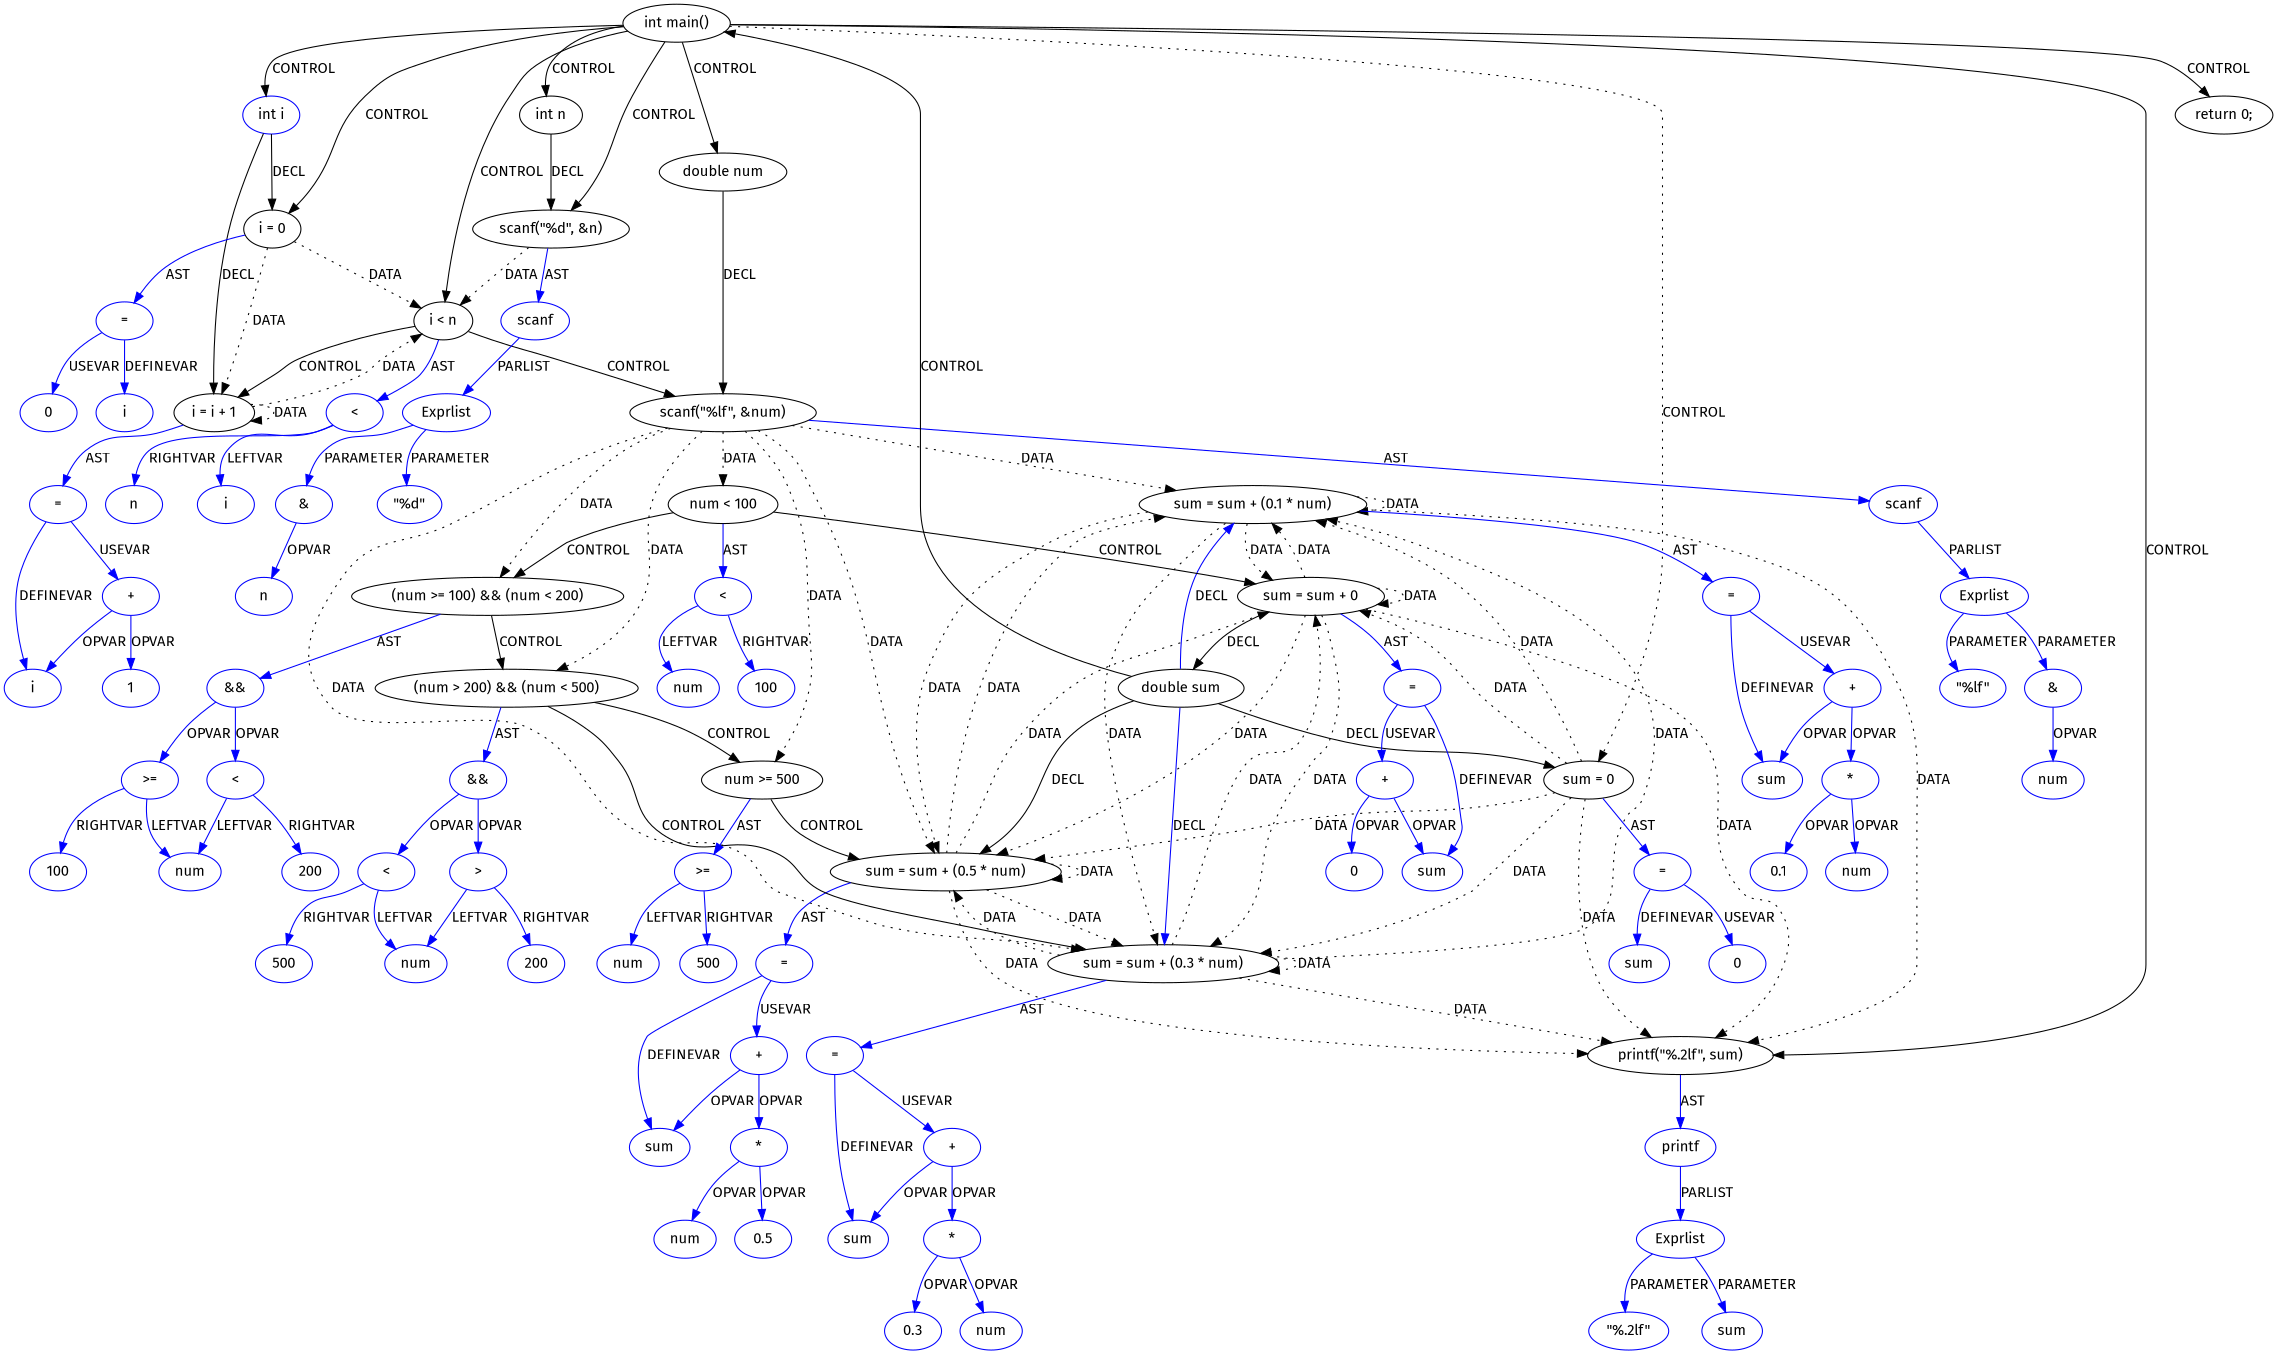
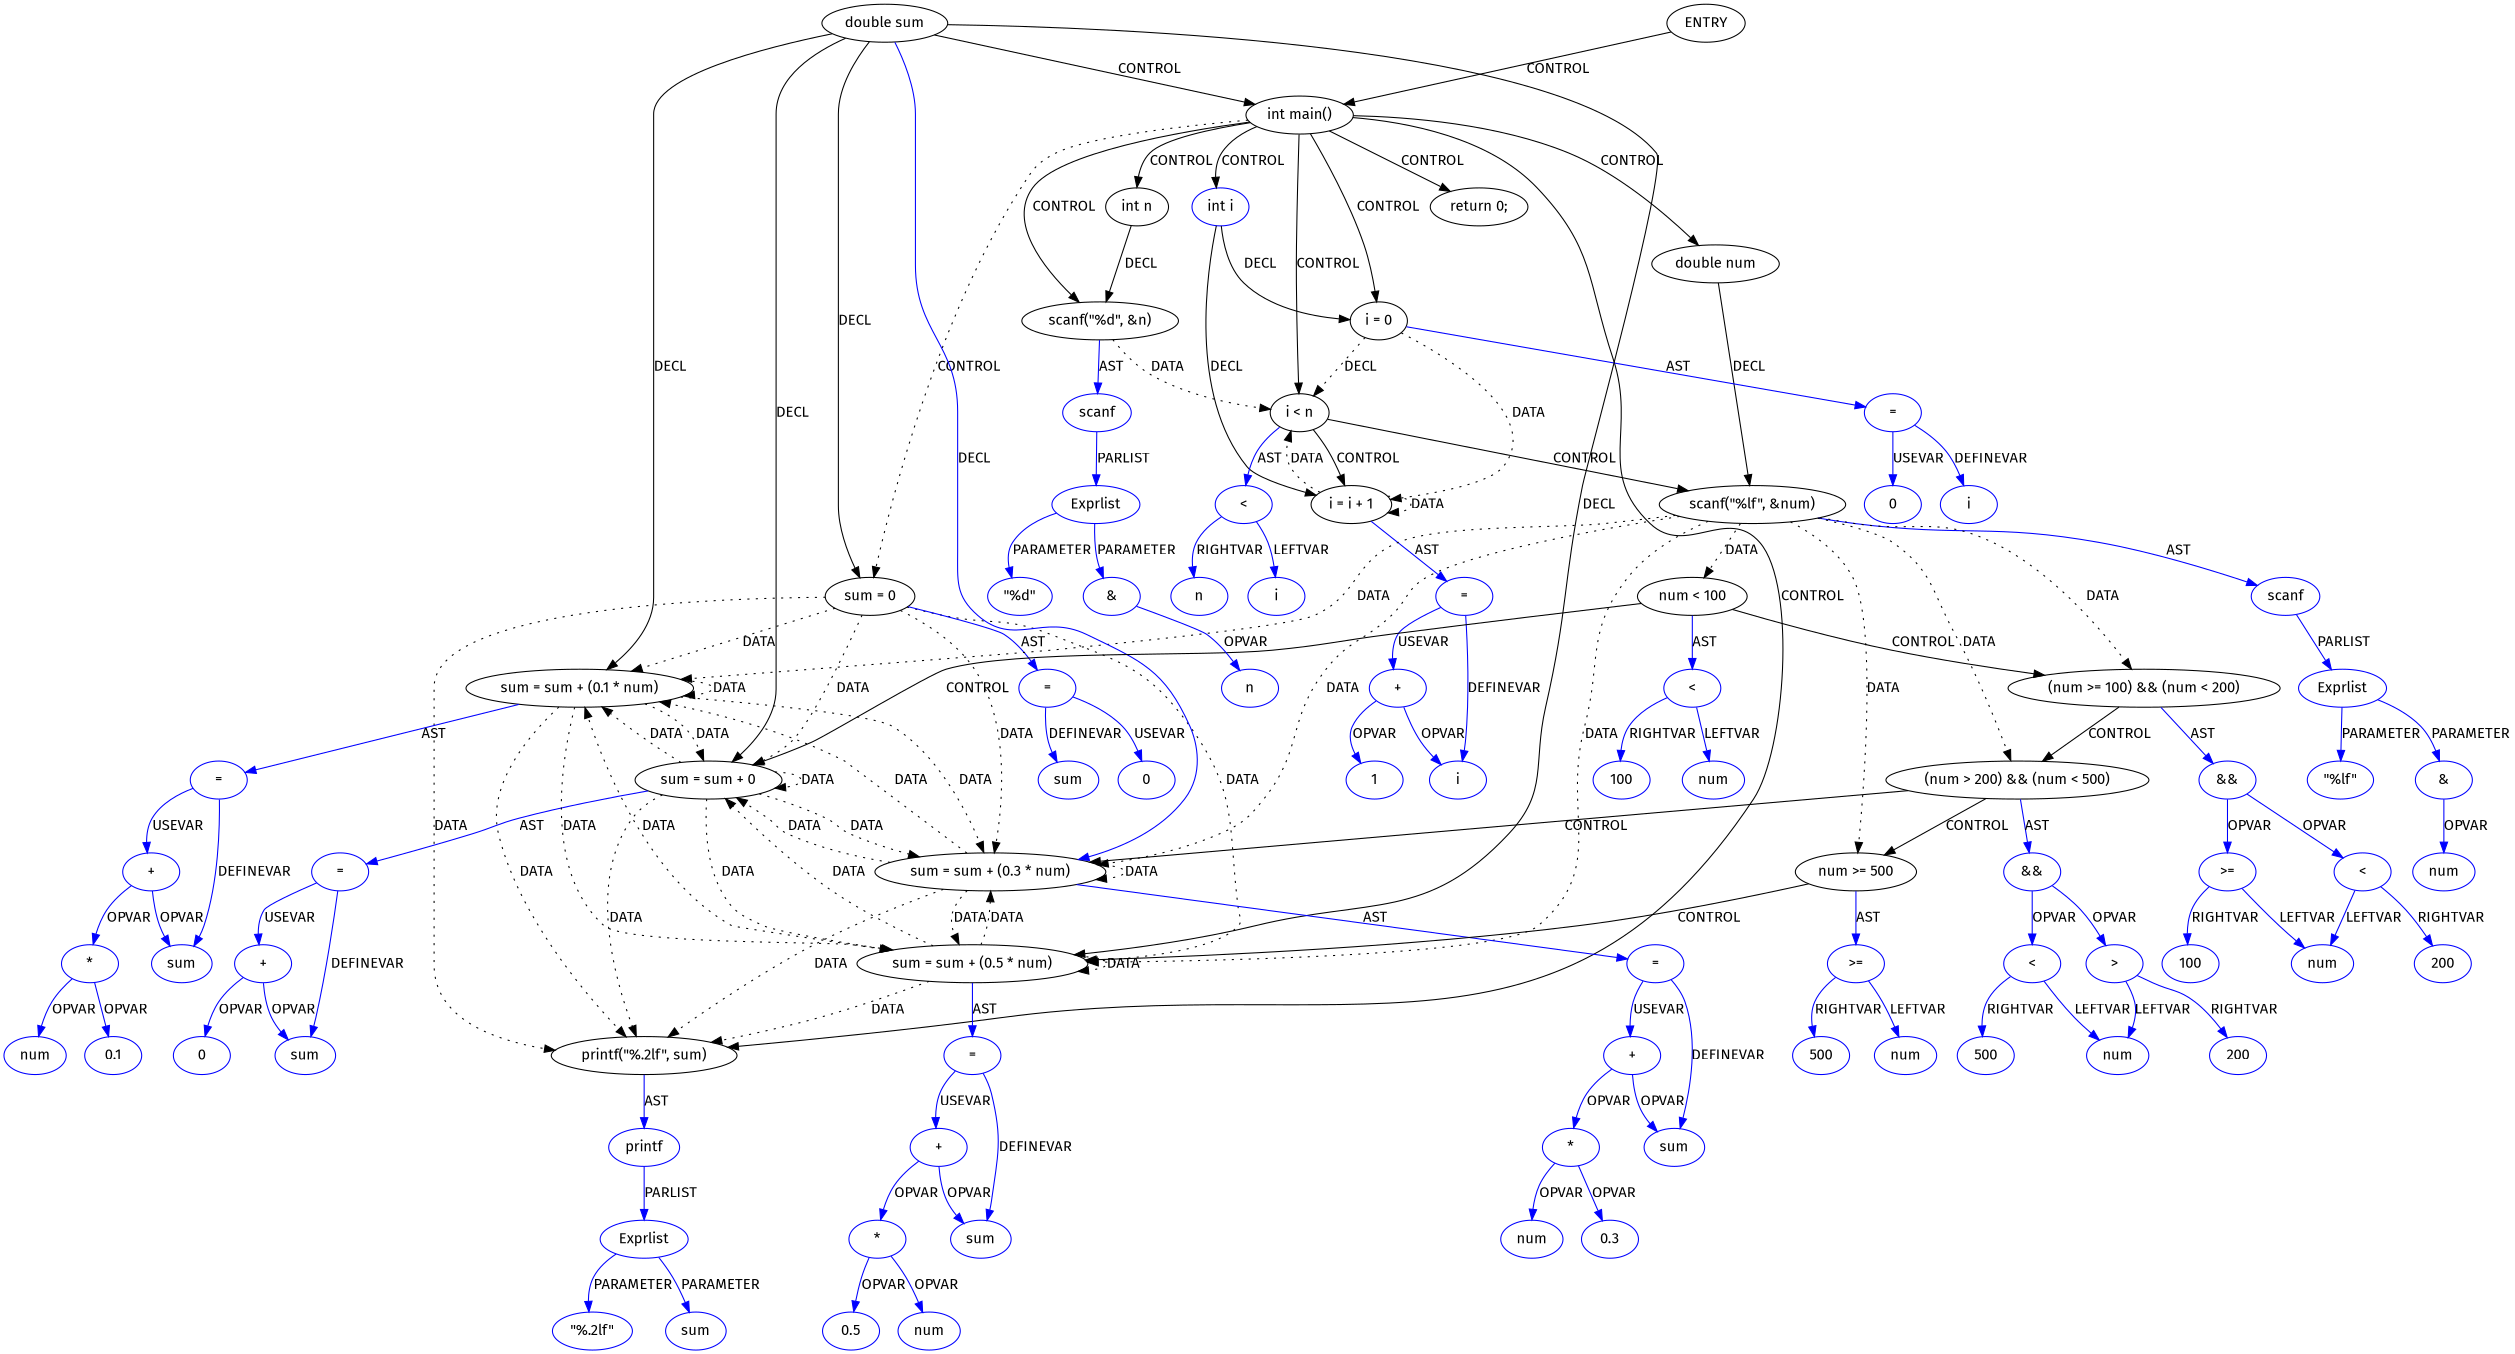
  digraph {
    fontname="Fira Sans"
    node [coord=8 fontname="Fira Sans" type=OP color=blue]
    edge [fontname="Fira Sans" color=blue]
+   n1 [coord=-1 label=ENTRY type=ENTRY color=""]
    n2 [coord=2 label="int main()" type=CONTROL color=""]
    n3 [coord=4 label="int i" type=DECL varname=i vartype=int]
    n4 [coord=4 label="int n" type=DECL varname=n vartype=int color=""]
    n5 [coord=5 label="double num" type=DECL varname=num vartype=double color=""]
    n6 [coord=6 label="sum = 0" type=ASSIGN color=""]
    n7 [coord=7 label="scanf(\"%d\", &n)" type=CALL color=""]
    n8 [label="i = 0" type=ASSIGN color=""]
    n9 [label="i < n" type=CONTROL color=""]
    n10 [coord=23 label="printf(\"%.2lf\", sum)" type=CALL color=""]
    n11 [coord=24 label="return 0;" type=RETURN color=""]
    n12 [label="i = i + 1" type=ASSIGN color=""]
    n13 [coord=10 label="scanf(\"%lf\", &num)" type=CALL color=""]
    n14 [coord=5 label="double sum" type=DECL varname=sum vartype=double color=""]
    n15 [coord=13 label="sum = sum + 0" type=ASSIGN color=""]
    n16 [coord=15 label="sum = sum + (0.1 * num)" type=ASSIGN color=""]
    n17 [coord=18 label="sum = sum + (0.3 * num)" type=ASSIGN color=""]
    n18 [coord=21 label="sum = sum + (0.5 * num)" type=ASSIGN color=""]
    n19 [coord=6 label="=" type=ASSIGNOP]
    n20 [coord=7 label=scanf type=FUNCNAME]
    n21 [label="=" type=ASSIGNOP]
    n22 [label="<"]
    n23 [coord=23 label=printf type=FUNCNAME]
    n24 [label="=" type=ASSIGNOP]
    n25 [coord=11 label="num < 100" type=CONTROL color=""]
    n26 [coord=10 label=scanf type=FUNCNAME]
    n27 [coord=14 label="(num >= 100) && (num < 200)" type=CONTROL color=""]
    n28 [coord=16 label="(num > 200) && (num < 500)" type=CONTROL color=""]
    n29 [coord=20 label="num >= 500" type=CONTROL color=""]
    n30 [coord=13 label="=" type=ASSIGNOP]
    n31 [coord=15 label="=" type=ASSIGNOP]
    n32 [coord=18 label="=" type=ASSIGNOP]
    n33 [coord=21 label="=" type=ASSIGNOP]
    n34 [coord=6 label=sum type=VAR]
    n35 [coord=6 label=0 type=CONST]
    n36 [coord=7 label=Exprlist type=EXPRS]
    n37 [coord=7 label="\"%d\"" type=CONST]
    n38 [coord=7 label="&"]
    n39 [coord=7 label=n type=VAR]
    n40 [label=i type=VAR]
    n41 [label=0 type=CONST]
    n42 [coord=11 label="<"]
    n43 [label=i type=VAR]
    n44 [label=n type=VAR]
    n45 [coord=10 label=Exprlist type=EXPRS]
    n46 [coord=14 label="&&"]
    n47 [coord=16 label="&&"]
    n48 [coord=20 label=">="]
    n49 [coord=10 label="\"%lf\"" type=CONST]
    n50 [coord=10 label="&"]
    n51 [coord=10 label=num type=VAR]
    n52 [coord=11 label=num type=VAR]
    n53 [coord=11 label=100 type=CONST]
    n54 [coord=13 label=sum type=VAR]
    n55 [coord=13 label="+"]
    n56 [coord=13 label=0 type=CONST]
    n57 [coord=14 label=">="]
    n58 [coord=14 label="<"]
    n59 [coord=15 label=sum type=VAR]
    n60 [coord=15 label="+"]
    n61 [coord=15 label="*"]
    n62 [coord=15 label=0.1 type=CONST]
    n63 [coord=15 label=num type=VAR]
    n64 [coord=16 label=">"]
    n65 [coord=16 label="<"]
    n66 [coord=18 label=sum type=VAR]
    n67 [coord=18 label="+"]
    n68 [coord=18 label="*"]
    n69 [coord=18 label=0.3 type=CONST]
    n70 [coord=18 label=num type=VAR]
    n71 [coord=20 label=num type=VAR]
    n72 [coord=20 label=500 type=CONST]
    n73 [coord=21 label=sum type=VAR]
    n74 [coord=21 label="+"]
    n75 [coord=21 label="*"]
    n76 [coord=21 label=0.5 type=CONST]
    n77 [coord=21 label=num type=VAR]
    n78 [coord=16 label=num type=VAR]
    n79 [coord=16 label=200 type=CONST]
    n80 [coord=16 label=500 type=CONST]
    n81 [coord=14 label=num type=VAR]
    n82 [coord=14 label=100 type=CONST]
    n83 [coord=14 label=200 type=CONST]
    n84 [label=i type=VAR]
    n85 [label="+"]
    n86 [label=1 type=CONST]
    n87 [coord=23 label=Exprlist type=EXPRS]
    n88 [coord=23 label="\"%.2lf\"" type=CONST]
    n89 [coord=23 label=sum type=VAR]
+   n1 -> n2 [label=CONTROL color=""]
    n2 -> n3 [label=CONTROL color=""]
    n2 -> n4 [label=CONTROL color=""]
    n2 -> n5 [label=CONTROL color=""]
    n2 -> n6 [label=CONTROL style=dotted color=""]
    n2 -> n7 [label=CONTROL color=""]
    n2 -> n8 [label=CONTROL color=""]
    n2 -> n9 [label=CONTROL color=""]
    n2 -> n10 [label=CONTROL color=""]
    n2 -> n11 [label=CONTROL color=""]
    n3 -> n8 [label=DECL color=""]
    n3 -> n12 [label=DECL color=""]
    n4 -> n7 [label=DECL color=""]
    n5 -> n13 [label=DECL color=""]
    n6 -> n10 [label=DATA style=dotted color=""]
    n6 -> n15 [label=DATA style=dotted color=""]
    n6 -> n16 [label=DATA style=dotted color=""]
    n6 -> n17 [label=DATA style=dotted color=""]
    n6 -> n18 [label=DATA style=dotted color=""]
    n6 -> n19 [label=AST]
    n7 -> n9 [label=DATA style=dotted color=""]
    n7 -> n20 [label=AST]
-   n8 -> n9 [label=DATA style=dotted color=""]
+   n8 -> n9 [label=DECL style=dotted color=""]
    n8 -> n12 [label=DATA style=dotted color=""]
    n8 -> n21 [label=AST]
    n9 -> n12 [label=CONTROL color=""]
    n9 -> n13 [label=CONTROL color=""]
    n9 -> n22 [label=AST]
    n10 -> n23 [label=AST]
    n12 -> n9 [label=DATA style=dotted color=""]
    n12 -> n12 [label=DATA style=dotted color=""]
    n12 -> n24 [label=AST]
    n13 -> n16 [label=DATA style=dotted color=""]
    n13 -> n17 [label=DATA style=dotted color=""]
    n13 -> n18 [label=DATA style=dotted color=""]
    n13 -> n25 [label=DATA style=dotted color=""]
    n13 -> n26 [label=AST]
    n13 -> n27 [label=DATA style=dotted color=""]
    n13 -> n28 [label=DATA style=dotted color=""]
    n13 -> n29 [label=DATA style=dotted color=""]
    n14 -> n2 [label=CONTROL color=""]
    n14 -> n6 [label=DECL color=""]
-   n15 -> n14 [label=DECL color=""]
-   n14 -> n16 [label=DECL]
+   n14 -> n15 [label=DECL color=""]
+   n14 -> n16 [label=DECL color=""]
    n14 -> n17 [label=DECL]
    n14 -> n18 [label=DECL color=""]
    n15 -> n10 [label=DATA style=dotted color=""]
    n15 -> n15 [label=DATA style=dotted color=""]
    n15 -> n16 [label=DATA style=dotted color=""]
    n15 -> n17 [label=DATA style=dotted color=""]
    n15 -> n18 [label=DATA style=dotted color=""]
    n15 -> n30 [label=AST]
    n16 -> n10 [label=DATA style=dotted color=""]
    n16 -> n15 [label=DATA style=dotted color=""]
    n16 -> n16 [label=DATA style=dotted color=""]
    n16 -> n17 [label=DATA style=dotted color=""]
    n16 -> n18 [label=DATA style=dotted color=""]
    n16 -> n31 [label=AST]
    n17 -> n10 [label=DATA style=dotted color=""]
    n17 -> n15 [label=DATA style=dotted color=""]
    n17 -> n16 [label=DATA style=dotted color=""]
    n17 -> n17 [label=DATA style=dotted color=""]
    n17 -> n18 [label=DATA style=dotted color=""]
    n17 -> n32 [label=AST]
    n18 -> n10 [label=DATA style=dotted color=""]
    n18 -> n15 [label=DATA style=dotted color=""]
    n18 -> n16 [label=DATA style=dotted color=""]
    n18 -> n17 [label=DATA style=dotted color=""]
    n18 -> n18 [label=DATA style=dotted color=""]
    n18 -> n33 [label=AST]
    n19 -> n34 [label=DEFINEVAR]
    n19 -> n35 [label=USEVAR]
    n20 -> n36 [label=PARLIST]
    n21 -> n40 [label=DEFINEVAR]
    n21 -> n41 [label=USEVAR]
    n22 -> n43 [label=LEFTVAR]
    n22 -> n44 [label=RIGHTVAR]
    n23 -> n87 [label=PARLIST]
    n24 -> n84 [label=DEFINEVAR]
    n24 -> n85 [label=USEVAR]
    n25 -> n15 [label=CONTROL color=""]
    n25 -> n27 [label=CONTROL color=""]
    n25 -> n42 [label=AST]
    n26 -> n45 [label=PARLIST]
    n27 -> n28 [label=CONTROL color=""]
    n27 -> n46 [label=AST]
    n28 -> n17 [label=CONTROL color=""]
    n28 -> n29 [label=CONTROL color=""]
    n28 -> n47 [label=AST]
    n29 -> n18 [label=CONTROL color=""]
    n29 -> n48 [label=AST]
    n30 -> n54 [label=DEFINEVAR]
    n30 -> n55 [label=USEVAR]
    n31 -> n59 [label=DEFINEVAR]
    n31 -> n60 [label=USEVAR]
    n32 -> n66 [label=DEFINEVAR]
    n32 -> n67 [label=USEVAR]
    n33 -> n73 [label=DEFINEVAR]
    n33 -> n74 [label=USEVAR]
    n36 -> n37 [label=PARAMETER]
    n36 -> n38 [label=PARAMETER]
    n38 -> n39 [label=OPVAR]
    n42 -> n52 [label=LEFTVAR]
    n42 -> n53 [label=RIGHTVAR]
    n45 -> n49 [label=PARAMETER]
    n45 -> n50 [label=PARAMETER]
    n46 -> n57 [label=OPVAR]
    n46 -> n58 [label=OPVAR]
    n47 -> n64 [label=OPVAR]
    n47 -> n65 [label=OPVAR]
    n48 -> n71 [label=LEFTVAR]
    n48 -> n72 [label=RIGHTVAR]
    n50 -> n51 [label=OPVAR]
    n55 -> n54 [label=OPVAR]
    n55 -> n56 [label=OPVAR]
    n57 -> n81 [label=LEFTVAR]
    n57 -> n82 [label=RIGHTVAR]
    n58 -> n81 [label=LEFTVAR]
    n58 -> n83 [label=RIGHTVAR]
    n60 -> n59 [label=OPVAR]
    n60 -> n61 [label=OPVAR]
    n61 -> n62 [label=OPVAR]
    n61 -> n63 [label=OPVAR]
    n64 -> n78 [label=LEFTVAR]
    n64 -> n79 [label=RIGHTVAR]
    n65 -> n78 [label=LEFTVAR]
    n65 -> n80 [label=RIGHTVAR]
    n67 -> n66 [label=OPVAR]
    n67 -> n68 [label=OPVAR]
    n68 -> n69 [label=OPVAR]
    n68 -> n70 [label=OPVAR]
    n74 -> n73 [label=OPVAR]
    n74 -> n75 [label=OPVAR]
    n75 -> n76 [label=OPVAR]
    n75 -> n77 [label=OPVAR]
    n85 -> n84 [label=OPVAR]
    n85 -> n86 [label=OPVAR]
    n87 -> n88 [label=PARAMETER]
    n87 -> n89 [label=PARAMETER]
  }
